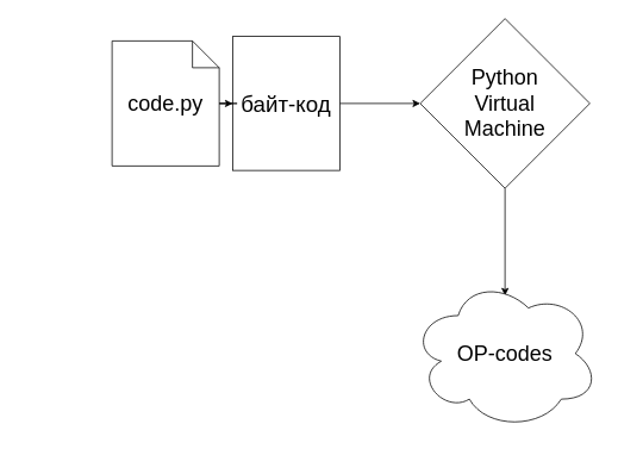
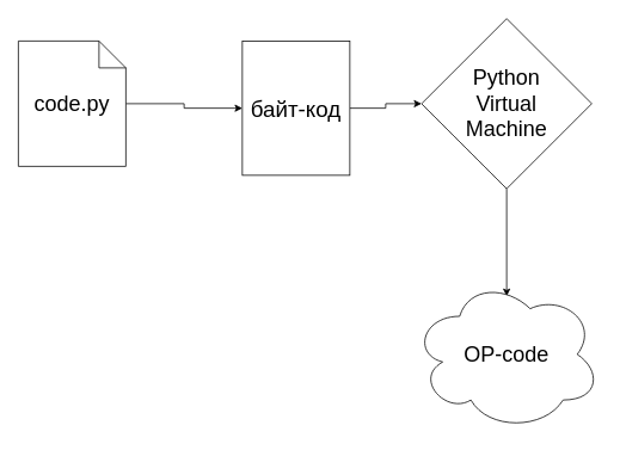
  <mxCell id="0" />
  <mxCell id="1" parent="0" />
  <mxCell id="2" style="edgeStyle=orthogonalEdgeStyle;rounded=0;html=1;entryX=0;entryY=0.5;jettySize=auto;orthogonalLoop=1;" parent="1" source="3" target="7" edge="1"><mxGeometry relative="1" as="geometry" /></mxCell>
- <mxCell id="3" value="&lt;span style=&quot;font-size: 25px&quot;&gt;байт-код&lt;/span&gt;" style="rounded=0;whiteSpace=wrap;html=1;" parent="1" vertex="1"><mxGeometry x="260" y="40" width="120" height="150" as="geometry" /></mxCell>
+ <mxCell id="3" value="&lt;span style=&quot;font-size: 25px&quot;&gt;байт-код&lt;/span&gt;" style="rounded=0;whiteSpace=wrap;html=1;" parent="1" vertex="1"><mxGeometry x="270" y="45" width="120" height="150" as="geometry" /></mxCell>
  <mxCell id="4" style="edgeStyle=orthogonalEdgeStyle;rounded=0;html=1;entryX=0;entryY=0.5;jettySize=auto;orthogonalLoop=1;" parent="1" source="5" target="3" edge="1"><mxGeometry relative="1" as="geometry" /></mxCell>
- <mxCell id="5" value="&lt;span&gt;&lt;font style=&quot;font-size: 24px&quot;&gt;code.py&lt;/font&gt;&lt;/span&gt;" style="shape=note;whiteSpace=wrap;html=1;backgroundOutline=1;" parent="1" vertex="1"><mxGeometry x="125" y="45" width="120" height="140" as="geometry" /></mxCell>
+ <mxCell id="5" value="&lt;span&gt;&lt;font style=&quot;font-size: 24px&quot;&gt;code.py&lt;/font&gt;&lt;/span&gt;" style="shape=note;whiteSpace=wrap;html=1;backgroundOutline=1;" parent="1" vertex="1"><mxGeometry x="20" y="45" width="120" height="140" as="geometry" /></mxCell>
  <mxCell id="6" style="edgeStyle=orthogonalEdgeStyle;rounded=0;html=1;entryX=0.5;entryY=0.118;entryPerimeter=0;jettySize=auto;orthogonalLoop=1;" parent="1" source="7" target="8" edge="1"><mxGeometry relative="1" as="geometry" /></mxCell>
  <mxCell id="7" value="&lt;font style=&quot;font-size: 24px&quot;&gt;Python&lt;br&gt;Virtual&lt;br&gt;Machine&lt;/font&gt;&lt;br&gt;" style="rhombus;whiteSpace=wrap;html=1;aspect=fixed;" parent="1" vertex="1"><mxGeometry x="470" y="20" width="190" height="190" as="geometry" /></mxCell>
- <mxCell id="8" value="&lt;font style=&quot;font-size: 24px&quot;&gt;OP-codes&lt;/font&gt;" style="ellipse;shape=cloud;whiteSpace=wrap;html=1;" parent="1" vertex="1"><mxGeometry x="460" y="310" width="210" height="170" as="geometry" /></mxCell>
+ <mxCell id="8" value="&lt;font style=&quot;font-size: 24px&quot;&gt;OP-code&lt;/font&gt;" style="ellipse;shape=cloud;whiteSpace=wrap;html=1;" parent="1" vertex="1"><mxGeometry x="460" y="310" width="210" height="170" as="geometry" /></mxCell>
